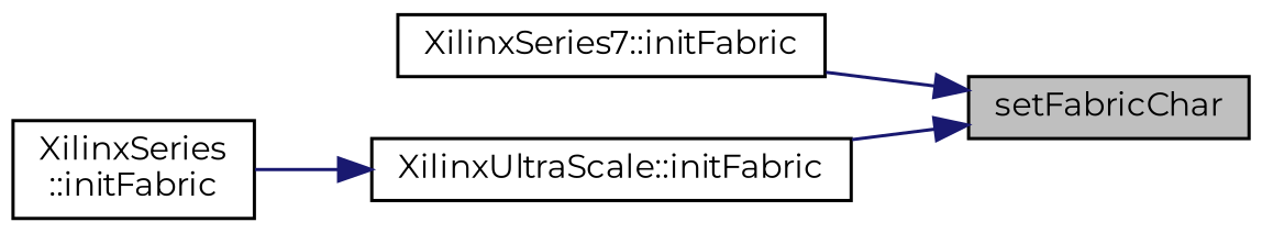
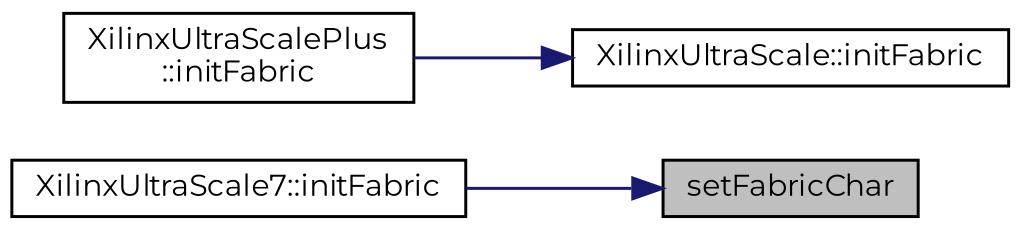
  digraph {
    fontname=Montserrat
    rankdir=RL
    node [color=black fillcolor=white fontname=Montserrat fontsize=10 shape=record style=filled]
    edge [color=midnightblue dir=back fontname=Montserrat fontsize=10 labelfontname=Helvetica labelfontsize=10 style=solid]
    n1 [fillcolor=grey75 fontcolor=black height=0.2 label=setFabricChar width=0.4]
-   n2 [height=0.2 label="XilinxSeries7::initFabric" width=0.4]
+   n2 [height=0.2 label="XilinxUltraScale7::initFabric" width=0.4]
    n3 [height=0.2 label="XilinxUltraScale::initFabric" width=0.4]
-   n4 [height=0.2 label="XilinxSeries\l::initFabric" width=0.4]
+   n4 [height=0.2 label="XilinxUltraScalePlus\l::initFabric" width=0.4]
    n1 -> n2
-   n1 -> n3
    n3 -> n4
  }
